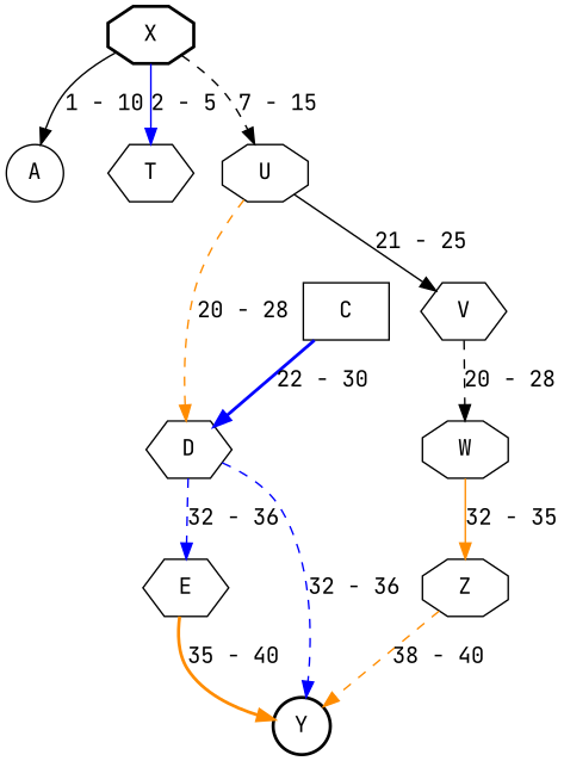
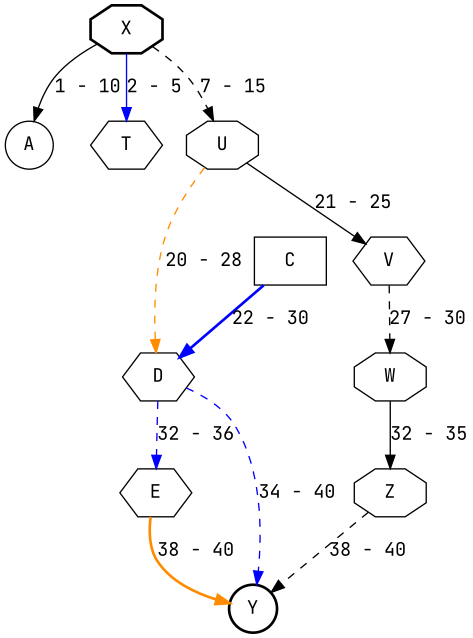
  digraph {
    fontname="JetBrains Mono"
    node [fontname="JetBrains Mono" shape=octagon]
    edge [color=black fontname="JetBrains Mono" style=dashed]
    X [style=bold]
    A [shape=circle]
    T [shape=hexagon]
    U
    C [shape=box]
    D [shape=hexagon]
    Y [shape=circle style=bold]
    E [shape=hexagon]
    V [shape=hexagon]
    W
    Z
    X -> A [label="1 - 10" style=solid]
    X -> T [color=blue label="2 - 5" style=solid]
    X -> U [label="7 - 15"]
    U -> D [color=darkorange label="20 - 28"]
    U -> V [label="21 - 25" style=solid]
    C -> D [color=blue label="22 - 30" style=bold]
-   D -> Y [color=blue label="32 - 36"]
+   D -> Y [color=blue label="34 - 40"]
    D -> E [color=blue label="32 - 36"]
-   E -> Y [color=darkorange label="35 - 40" style=bold]
-   V -> W [label="20 - 28"]
-   W -> Z [color=darkorange label="32 - 35" style=solid]
-   Z -> Y [color=darkorange label="38 - 40"]
+   E -> Y [color=darkorange label="38 - 40" style=bold]
+   V -> W [label="27 - 30"]
+   W -> Z [label="32 - 35" style=solid]
+   Z -> Y [label="38 - 40"]
  }
